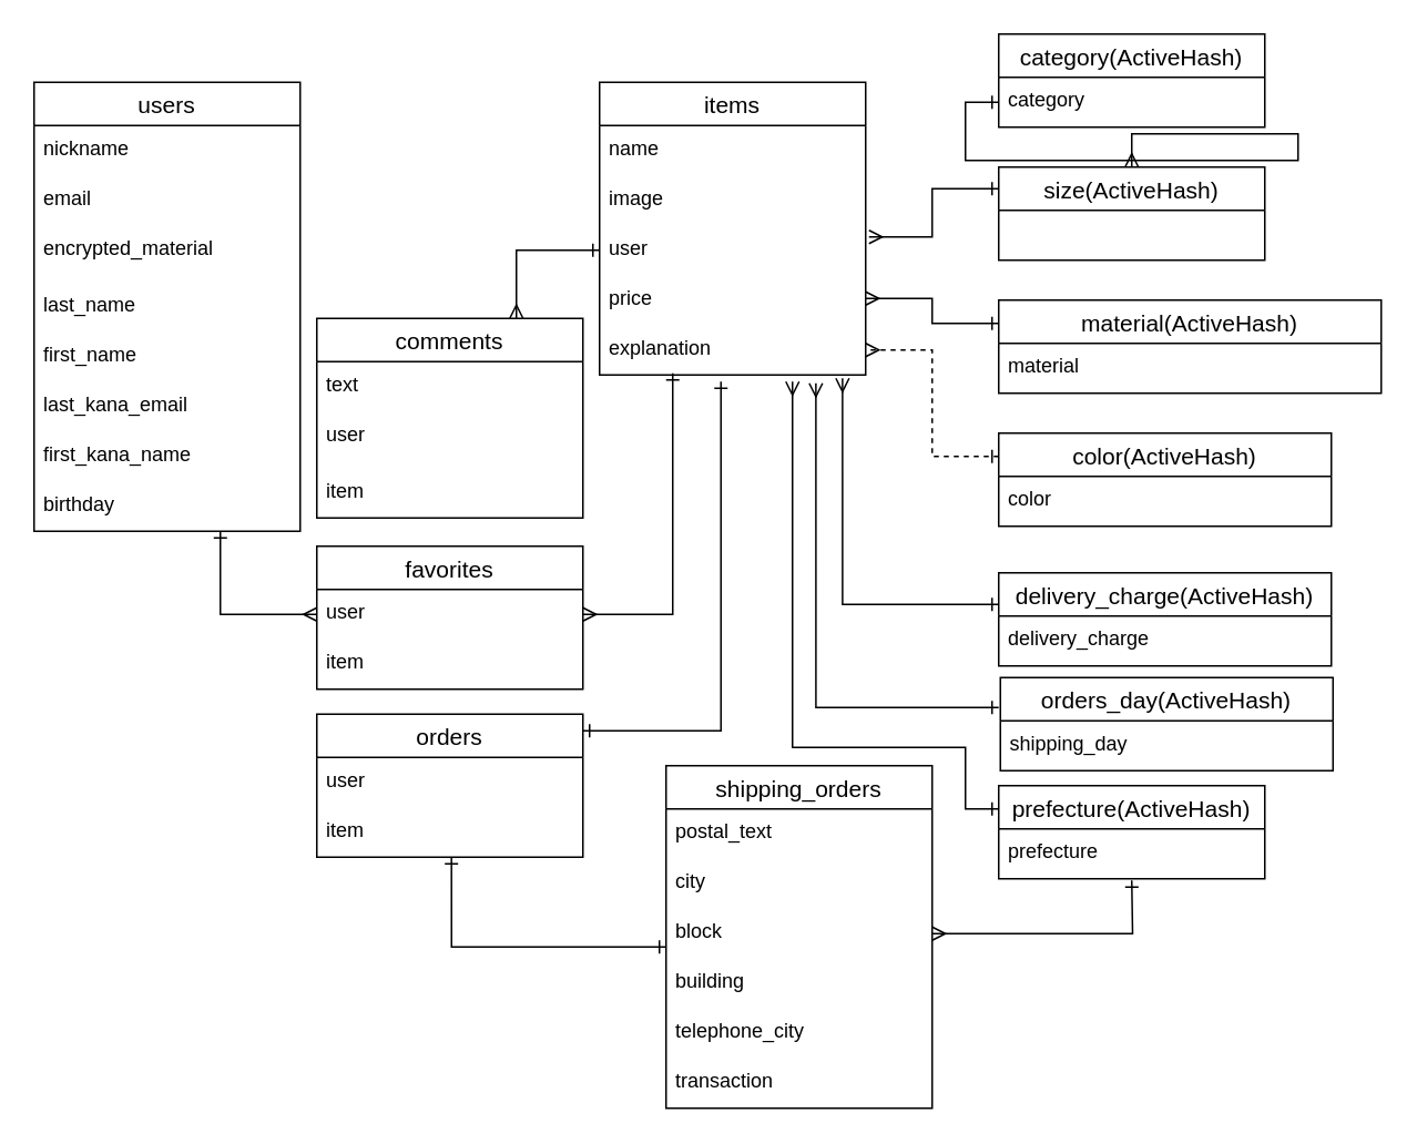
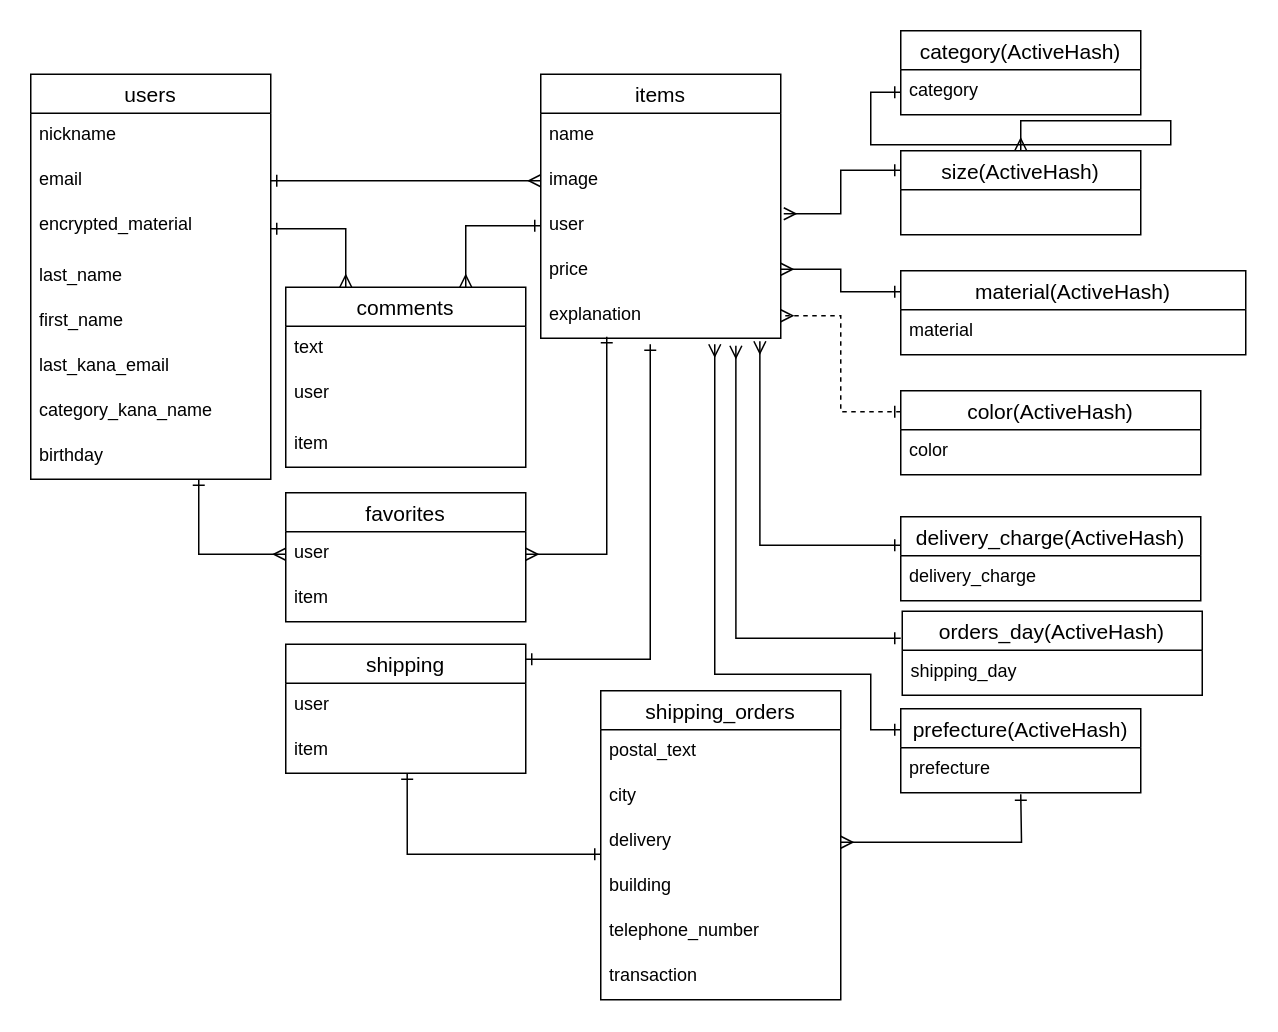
  <mxCell id="0" />
  <mxCell id="1" parent="0" />
  <mxCell id="2" value="users" style="swimlane;fontStyle=0;childLayout=stackLayout;horizontal=1;startSize=26;horizontalStack=0;resizeParent=1;resizeParentMax=0;resizeLast=0;collapsible=1;marginBottom=0;align=center;fontSize=14;" parent="1" vertex="1"><mxGeometry x="20" y="49" width="160" height="270" as="geometry" /></mxCell>
  <mxCell id="3" value="nickname" style="text;strokeColor=none;fillColor=none;spacingLeft=4;spacingRight=4;overflow=hidden;rotatable=0;points=[[0,0.5],[1,0.5]];portConstraint=eastwest;fontSize=12;" parent="2" vertex="1"><mxGeometry y="26" width="160" height="30" as="geometry" /></mxCell>
  <mxCell id="4" value="email" style="text;strokeColor=none;fillColor=none;spacingLeft=4;spacingRight=4;overflow=hidden;rotatable=0;points=[[0,0.5],[1,0.5]];portConstraint=eastwest;fontSize=12;" parent="2" vertex="1"><mxGeometry y="56" width="160" height="30" as="geometry" /></mxCell>
  <mxCell id="5" value="encrypted_material" style="text;strokeColor=none;fillColor=none;spacingLeft=4;spacingRight=4;overflow=hidden;rotatable=0;points=[[0,0.5],[1,0.5]];portConstraint=eastwest;fontSize=12;" parent="2" vertex="1"><mxGeometry y="86" width="160" height="34" as="geometry" /></mxCell>
  <mxCell id="6" value="last_name" style="text;strokeColor=none;fillColor=none;spacingLeft=4;spacingRight=4;overflow=hidden;rotatable=0;points=[[0,0.5],[1,0.5]];portConstraint=eastwest;fontSize=12;" parent="2" vertex="1"><mxGeometry y="120" width="160" height="30" as="geometry" /></mxCell>
  <mxCell id="7" value="first_name" style="text;strokeColor=none;fillColor=none;spacingLeft=4;spacingRight=4;overflow=hidden;rotatable=0;points=[[0,0.5],[1,0.5]];portConstraint=eastwest;fontSize=12;" parent="2" vertex="1"><mxGeometry y="150" width="160" height="30" as="geometry" /></mxCell>
  <mxCell id="8" value="last_kana_email" style="text;strokeColor=none;fillColor=none;spacingLeft=4;spacingRight=4;overflow=hidden;rotatable=0;points=[[0,0.5],[1,0.5]];portConstraint=eastwest;fontSize=12;" parent="2" vertex="1"><mxGeometry y="180" width="160" height="30" as="geometry" /></mxCell>
- <mxCell id="9" value="first_kana_name" style="text;strokeColor=none;fillColor=none;spacingLeft=4;spacingRight=4;overflow=hidden;rotatable=0;points=[[0,0.5],[1,0.5]];portConstraint=eastwest;fontSize=12;" parent="2" vertex="1"><mxGeometry y="210" width="160" height="30" as="geometry" /></mxCell>
+ <mxCell id="9" value="category_kana_name" style="text;strokeColor=none;fillColor=none;spacingLeft=4;spacingRight=4;overflow=hidden;rotatable=0;points=[[0,0.5],[1,0.5]];portConstraint=eastwest;fontSize=12;" parent="2" vertex="1"><mxGeometry y="210" width="160" height="30" as="geometry" /></mxCell>
  <mxCell id="10" value="birthday" style="text;strokeColor=none;fillColor=none;spacingLeft=4;spacingRight=4;overflow=hidden;rotatable=0;points=[[0,0.5],[1,0.5]];portConstraint=eastwest;fontSize=12;" parent="2" vertex="1"><mxGeometry y="240" width="160" height="30" as="geometry" /></mxCell>
  <mxCell id="11" value="items" style="swimlane;fontStyle=0;childLayout=stackLayout;horizontal=1;startSize=26;horizontalStack=0;resizeParent=1;resizeParentMax=0;resizeLast=0;collapsible=1;marginBottom=0;align=center;fontSize=14;" parent="1" vertex="1"><mxGeometry x="360" y="49" width="160" height="176" as="geometry" /></mxCell>
  <mxCell id="12" value="name" style="text;strokeColor=none;fillColor=none;spacingLeft=4;spacingRight=4;overflow=hidden;rotatable=0;points=[[0,0.5],[1,0.5]];portConstraint=eastwest;fontSize=12;" parent="11" vertex="1"><mxGeometry y="26" width="160" height="30" as="geometry" /></mxCell>
  <mxCell id="13" value="image" style="text;strokeColor=none;fillColor=none;spacingLeft=4;spacingRight=4;overflow=hidden;rotatable=0;points=[[0,0.5],[1,0.5]];portConstraint=eastwest;fontSize=12;shadow=0;" parent="11" vertex="1"><mxGeometry y="56" width="160" height="30" as="geometry" /></mxCell>
  <mxCell id="14" value="user" style="text;strokeColor=none;fillColor=none;spacingLeft=4;spacingRight=4;overflow=hidden;rotatable=0;points=[[0,0.5],[1,0.5]];portConstraint=eastwest;fontSize=12;shadow=0;" parent="11" vertex="1"><mxGeometry y="86" width="160" height="30" as="geometry" /></mxCell>
  <mxCell id="15" value="price" style="text;strokeColor=none;fillColor=none;spacingLeft=4;spacingRight=4;overflow=hidden;rotatable=0;points=[[0,0.5],[1,0.5]];portConstraint=eastwest;fontSize=12;" parent="11" vertex="1"><mxGeometry y="116" width="160" height="30" as="geometry" /></mxCell>
  <mxCell id="16" value="explanation" style="text;strokeColor=none;fillColor=none;spacingLeft=4;spacingRight=4;overflow=hidden;rotatable=0;points=[[0,0.5],[1,0.5]];portConstraint=eastwest;fontSize=12;shadow=0;" parent="11" vertex="1"><mxGeometry y="146" width="160" height="30" as="geometry" /></mxCell>
- <mxCell id="18" value="orders" style="swimlane;fontStyle=0;childLayout=stackLayout;horizontal=1;startSize=26;horizontalStack=0;resizeParent=1;resizeParentMax=0;resizeLast=0;collapsible=1;marginBottom=0;align=center;fontSize=14;shadow=0;" parent="1" vertex="1"><mxGeometry x="190" y="429" width="160" height="86" as="geometry" /></mxCell>
+ <mxCell id="17" style="edgeStyle=orthogonalEdgeStyle;rounded=0;orthogonalLoop=1;jettySize=auto;html=1;exitX=1;exitY=0.5;exitDx=0;exitDy=0;endArrow=ERmany;endFill=0;startArrow=ERone;startFill=0;entryX=0;entryY=0.5;entryDx=0;entryDy=0;" parent="1" source="4" target="13" edge="1"><mxGeometry relative="1" as="geometry"><mxPoint x="550" y="169" as="targetPoint" /></mxGeometry></mxCell>
+ <mxCell id="18" value="shipping" style="swimlane;fontStyle=0;childLayout=stackLayout;horizontal=1;startSize=26;horizontalStack=0;resizeParent=1;resizeParentMax=0;resizeLast=0;collapsible=1;marginBottom=0;align=center;fontSize=14;shadow=0;" parent="1" vertex="1"><mxGeometry x="190" y="429" width="160" height="86" as="geometry" /></mxCell>
  <mxCell id="19" value="user" style="text;strokeColor=none;fillColor=none;spacingLeft=4;spacingRight=4;overflow=hidden;rotatable=0;points=[[0,0.5],[1,0.5]];portConstraint=eastwest;fontSize=12;" parent="18" vertex="1"><mxGeometry y="26" width="160" height="30" as="geometry" /></mxCell>
  <mxCell id="20" value="item" style="text;strokeColor=none;fillColor=none;spacingLeft=4;spacingRight=4;overflow=hidden;rotatable=0;points=[[0,0.5],[1,0.5]];portConstraint=eastwest;fontSize=12;" parent="18" vertex="1"><mxGeometry y="56" width="160" height="30" as="geometry" /></mxCell>
  <mxCell id="21" style="edgeStyle=orthogonalEdgeStyle;rounded=0;orthogonalLoop=1;jettySize=auto;html=1;startArrow=ERone;startFill=0;endArrow=ERone;endFill=0;" parent="1" edge="1"><mxGeometry relative="1" as="geometry"><mxPoint x="433" y="229" as="targetPoint" /><mxPoint x="350" y="439" as="sourcePoint" /><Array as="points"><mxPoint x="350" y="439" /><mxPoint x="433" y="439" /></Array></mxGeometry></mxCell>
  <mxCell id="22" value="shipping_orders" style="swimlane;fontStyle=0;childLayout=stackLayout;horizontal=1;startSize=26;horizontalStack=0;resizeParent=1;resizeParentMax=0;resizeLast=0;collapsible=1;marginBottom=0;align=center;fontSize=14;shadow=0;" parent="1" vertex="1"><mxGeometry x="400" y="460" width="160" height="206" as="geometry" /></mxCell>
  <mxCell id="23" value="postal_text" style="text;strokeColor=none;fillColor=none;spacingLeft=4;spacingRight=4;overflow=hidden;rotatable=0;points=[[0,0.5],[1,0.5]];portConstraint=eastwest;fontSize=12;" parent="22" vertex="1"><mxGeometry y="26" width="160" height="30" as="geometry" /></mxCell>
  <mxCell id="24" value="city" style="text;strokeColor=none;fillColor=none;spacingLeft=4;spacingRight=4;overflow=hidden;rotatable=0;points=[[0,0.5],[1,0.5]];portConstraint=eastwest;fontSize=12;" parent="22" vertex="1"><mxGeometry y="56" width="160" height="30" as="geometry" /></mxCell>
- <mxCell id="25" value="block" style="text;strokeColor=none;fillColor=none;spacingLeft=4;spacingRight=4;overflow=hidden;rotatable=0;points=[[0,0.5],[1,0.5]];portConstraint=eastwest;fontSize=12;" parent="22" vertex="1"><mxGeometry y="86" width="160" height="30" as="geometry" /></mxCell>
+ <mxCell id="25" value="delivery" style="text;strokeColor=none;fillColor=none;spacingLeft=4;spacingRight=4;overflow=hidden;rotatable=0;points=[[0,0.5],[1,0.5]];portConstraint=eastwest;fontSize=12;" parent="22" vertex="1"><mxGeometry y="86" width="160" height="30" as="geometry" /></mxCell>
  <mxCell id="26" value="building" style="text;strokeColor=none;fillColor=none;spacingLeft=4;spacingRight=4;overflow=hidden;rotatable=0;points=[[0,0.5],[1,0.5]];portConstraint=eastwest;fontSize=12;" parent="22" vertex="1"><mxGeometry y="116" width="160" height="30" as="geometry" /></mxCell>
- <mxCell id="27" value="telephone_city" style="text;strokeColor=none;fillColor=none;spacingLeft=4;spacingRight=4;overflow=hidden;rotatable=0;points=[[0,0.5],[1,0.5]];portConstraint=eastwest;fontSize=12;" parent="22" vertex="1"><mxGeometry y="146" width="160" height="30" as="geometry" /></mxCell>
+ <mxCell id="27" value="telephone_number" style="text;strokeColor=none;fillColor=none;spacingLeft=4;spacingRight=4;overflow=hidden;rotatable=0;points=[[0,0.5],[1,0.5]];portConstraint=eastwest;fontSize=12;" parent="22" vertex="1"><mxGeometry y="146" width="160" height="30" as="geometry" /></mxCell>
  <mxCell id="28" value="transaction" style="text;strokeColor=none;fillColor=none;spacingLeft=4;spacingRight=4;overflow=hidden;rotatable=0;points=[[0,0.5],[1,0.5]];portConstraint=eastwest;fontSize=12;" parent="22" vertex="1"><mxGeometry y="176" width="160" height="30" as="geometry" /></mxCell>
  <mxCell id="29" style="edgeStyle=orthogonalEdgeStyle;rounded=0;orthogonalLoop=1;jettySize=auto;html=1;startArrow=ERone;startFill=0;endArrow=ERone;endFill=0;exitX=0.506;exitY=1;exitDx=0;exitDy=0;exitPerimeter=0;" parent="1" source="20" edge="1"><mxGeometry relative="1" as="geometry"><mxPoint x="260" y="519" as="sourcePoint" /><Array as="points"><mxPoint x="271" y="569" /></Array><mxPoint x="400" y="569" as="targetPoint" /></mxGeometry></mxCell>
  <mxCell id="30" value="category(ActiveHash)" style="swimlane;fontStyle=0;childLayout=stackLayout;horizontal=1;startSize=26;horizontalStack=0;resizeParent=1;resizeParentMax=0;resizeLast=0;collapsible=1;marginBottom=0;align=center;fontSize=14;" parent="1" vertex="1"><mxGeometry x="600" y="20" width="160" height="56" as="geometry" /></mxCell>
  <mxCell id="31" value="category" style="text;strokeColor=none;fillColor=none;spacingLeft=4;spacingRight=4;overflow=hidden;rotatable=0;points=[[0,0.5],[1,0.5]];portConstraint=eastwest;fontSize=12;" parent="30" vertex="1"><mxGeometry y="26" width="160" height="30" as="geometry" /></mxCell>
  <mxCell id="32" style="edgeStyle=orthogonalEdgeStyle;rounded=0;orthogonalLoop=1;jettySize=auto;html=1;exitX=0;exitY=0.25;exitDx=0;exitDy=0;startArrow=ERone;startFill=0;endArrow=ERmany;endFill=0;" parent="1" edge="1"><mxGeometry relative="1" as="geometry"><mxPoint x="600" y="113" as="sourcePoint" /><mxPoint x="522" y="142" as="targetPoint" /><Array as="points"><mxPoint x="560" y="113" /><mxPoint x="560" y="142" /></Array></mxGeometry></mxCell>
  <mxCell id="33" value="size(ActiveHash)" style="swimlane;fontStyle=0;childLayout=stackLayout;horizontal=1;startSize=26;horizontalStack=0;resizeParent=1;resizeParentMax=0;resizeLast=0;collapsible=1;marginBottom=0;align=center;fontSize=14;" parent="1" vertex="1"><mxGeometry x="600" y="100" width="160" height="56" as="geometry" /></mxCell>
  <mxCell id="34" style="edgeStyle=orthogonalEdgeStyle;rounded=0;orthogonalLoop=1;jettySize=auto;html=1;exitX=0;exitY=0.25;exitDx=0;exitDy=0;startArrow=ERone;startFill=0;endArrow=ERmany;endFill=0;" parent="1" source="35" edge="1"><mxGeometry relative="1" as="geometry"><Array as="points"><mxPoint x="560" y="194" /><mxPoint x="560" y="179" /></Array><mxPoint x="520" y="179" as="targetPoint" /></mxGeometry></mxCell>
  <mxCell id="35" value="material(ActiveHash)" style="swimlane;fontStyle=0;childLayout=stackLayout;horizontal=1;startSize=26;horizontalStack=0;resizeParent=1;resizeParentMax=0;resizeLast=0;collapsible=1;marginBottom=0;align=center;fontSize=14;" parent="1" vertex="1"><mxGeometry x="600" y="180" width="230" height="56" as="geometry" /></mxCell>
  <mxCell id="36" value="material" style="text;strokeColor=none;fillColor=none;spacingLeft=4;spacingRight=4;overflow=hidden;rotatable=0;points=[[0,0.5],[1,0.5]];portConstraint=eastwest;fontSize=12;" parent="35" vertex="1"><mxGeometry y="26" width="230" height="30" as="geometry" /></mxCell>
  <mxCell id="37" style="edgeStyle=orthogonalEdgeStyle;rounded=0;orthogonalLoop=1;jettySize=auto;html=1;exitX=0;exitY=0.25;exitDx=0;exitDy=0;startArrow=ERone;startFill=0;endArrow=ERmany;endFill=0;" parent="1" source="39" edge="1"><mxGeometry relative="1" as="geometry"><mxPoint x="476" y="229" as="targetPoint" /><Array as="points"><mxPoint x="580" y="486" /><mxPoint x="580" y="449" /><mxPoint x="476" y="449" /></Array></mxGeometry></mxCell>
  <mxCell id="38" style="edgeStyle=orthogonalEdgeStyle;rounded=0;orthogonalLoop=1;jettySize=auto;html=1;startArrow=ERone;startFill=0;endArrow=ERmany;endFill=0;entryX=1;entryY=0.5;entryDx=0;entryDy=0;" parent="1" target="25" edge="1"><mxGeometry relative="1" as="geometry"><mxPoint x="750" y="479" as="targetPoint" /><mxPoint x="680" y="529" as="sourcePoint" /></mxGeometry></mxCell>
  <mxCell id="39" value="prefecture(ActiveHash)" style="swimlane;fontStyle=0;childLayout=stackLayout;horizontal=1;startSize=26;horizontalStack=0;resizeParent=1;resizeParentMax=0;resizeLast=0;collapsible=1;marginBottom=0;align=center;fontSize=14;" parent="1" vertex="1"><mxGeometry x="600" y="472" width="160" height="56" as="geometry" /></mxCell>
  <mxCell id="40" value="prefecture" style="text;strokeColor=none;fillColor=none;spacingLeft=4;spacingRight=4;overflow=hidden;rotatable=0;points=[[0,0.5],[1,0.5]];portConstraint=eastwest;fontSize=12;" parent="39" vertex="1"><mxGeometry y="26" width="160" height="30" as="geometry" /></mxCell>
  <mxCell id="41" style="edgeStyle=orthogonalEdgeStyle;rounded=0;orthogonalLoop=1;jettySize=auto;html=1;exitX=0;exitY=0.25;exitDx=0;exitDy=0;startArrow=ERone;startFill=0;endArrow=ERmany;endFill=0;dashed=1;" parent="1" source="42" target="16" edge="1"><mxGeometry relative="1" as="geometry"><Array as="points"><mxPoint x="560" y="274" /><mxPoint x="560" y="210" /></Array></mxGeometry></mxCell>
  <mxCell id="42" value="color(ActiveHash)" style="swimlane;fontStyle=0;childLayout=stackLayout;horizontal=1;startSize=26;horizontalStack=0;resizeParent=1;resizeParentMax=0;resizeLast=0;collapsible=1;marginBottom=0;align=center;fontSize=14;" parent="1" vertex="1"><mxGeometry x="600" y="260" width="200" height="56" as="geometry" /></mxCell>
  <mxCell id="43" value="color" style="text;strokeColor=none;fillColor=none;spacingLeft=4;spacingRight=4;overflow=hidden;rotatable=0;points=[[0,0.5],[1,0.5]];portConstraint=eastwest;fontSize=12;" parent="42" vertex="1"><mxGeometry y="26" width="200" height="30" as="geometry" /></mxCell>
  <mxCell id="44" style="edgeStyle=orthogonalEdgeStyle;rounded=0;orthogonalLoop=1;jettySize=auto;html=1;exitX=0;exitY=0.5;exitDx=0;exitDy=0;endArrow=ERmany;endFill=0;startArrow=ERone;startFill=0;" parent="1" source="31" target="33" edge="1"><mxGeometry relative="1" as="geometry" /></mxCell>
  <mxCell id="45" value="delivery_charge(ActiveHash)" style="swimlane;fontStyle=0;childLayout=stackLayout;horizontal=1;startSize=26;horizontalStack=0;resizeParent=1;resizeParentMax=0;resizeLast=0;collapsible=1;marginBottom=0;align=center;fontSize=14;" parent="1" vertex="1"><mxGeometry x="600" y="344" width="200" height="56" as="geometry" /></mxCell>
  <mxCell id="46" value="delivery_charge" style="text;strokeColor=none;fillColor=none;spacingLeft=4;spacingRight=4;overflow=hidden;rotatable=0;points=[[0,0.5],[1,0.5]];portConstraint=eastwest;fontSize=12;" parent="45" vertex="1"><mxGeometry y="26" width="200" height="30" as="geometry" /></mxCell>
  <mxCell id="47" style="edgeStyle=orthogonalEdgeStyle;rounded=0;orthogonalLoop=1;jettySize=auto;html=1;exitX=0;exitY=0.25;exitDx=0;exitDy=0;startArrow=ERone;startFill=0;endArrow=ERmany;endFill=0;entryX=0.913;entryY=1.067;entryDx=0;entryDy=0;entryPerimeter=0;" parent="1" target="16" edge="1"><mxGeometry relative="1" as="geometry"><Array as="points"><mxPoint x="506" y="363" /></Array><mxPoint x="600" y="363" as="sourcePoint" /><mxPoint x="520" y="299" as="targetPoint" /></mxGeometry></mxCell>
  <mxCell id="48" value="orders_day(ActiveHash)" style="swimlane;fontStyle=0;childLayout=stackLayout;horizontal=1;startSize=26;horizontalStack=0;resizeParent=1;resizeParentMax=0;resizeLast=0;collapsible=1;marginBottom=0;align=center;fontSize=14;" parent="1" vertex="1"><mxGeometry x="601" y="407" width="200" height="56" as="geometry" /></mxCell>
  <mxCell id="49" value="shipping_day" style="text;strokeColor=none;fillColor=none;spacingLeft=4;spacingRight=4;overflow=hidden;rotatable=0;points=[[0,0.5],[1,0.5]];portConstraint=eastwest;fontSize=12;" parent="48" vertex="1"><mxGeometry y="26" width="200" height="30" as="geometry" /></mxCell>
  <mxCell id="50" style="edgeStyle=orthogonalEdgeStyle;rounded=0;orthogonalLoop=1;jettySize=auto;html=1;exitX=0;exitY=0.25;exitDx=0;exitDy=0;startArrow=ERone;startFill=0;endArrow=ERmany;endFill=0;entryX=0.813;entryY=1.167;entryDx=0;entryDy=0;entryPerimeter=0;" parent="1" target="16" edge="1"><mxGeometry relative="1" as="geometry"><Array as="points"><mxPoint x="490" y="425" /></Array><mxPoint x="600" y="424.99" as="sourcePoint" /><mxPoint x="506.08" y="289" as="targetPoint" /></mxGeometry></mxCell>
  <mxCell id="51" value="favorites" style="swimlane;fontStyle=0;childLayout=stackLayout;horizontal=1;startSize=26;horizontalStack=0;resizeParent=1;resizeParentMax=0;resizeLast=0;collapsible=1;marginBottom=0;align=center;fontSize=14;shadow=0;" parent="1" vertex="1"><mxGeometry x="190" y="328" width="160" height="86" as="geometry" /></mxCell>
  <mxCell id="52" value="user" style="text;strokeColor=none;fillColor=none;spacingLeft=4;spacingRight=4;overflow=hidden;rotatable=0;points=[[0,0.5],[1,0.5]];portConstraint=eastwest;fontSize=12;" parent="51" vertex="1"><mxGeometry y="26" width="160" height="30" as="geometry" /></mxCell>
  <mxCell id="53" value="item" style="text;strokeColor=none;fillColor=none;spacingLeft=4;spacingRight=4;overflow=hidden;rotatable=0;points=[[0,0.5],[1,0.5]];portConstraint=eastwest;fontSize=12;" vertex="1" parent="51"><mxGeometry y="56" width="160" height="30" as="geometry" /></mxCell>
  <mxCell id="54" style="edgeStyle=orthogonalEdgeStyle;rounded=0;orthogonalLoop=1;jettySize=auto;html=1;startArrow=ERmany;startFill=0;endArrow=ERone;endFill=0;exitX=0;exitY=0.5;exitDx=0;exitDy=0;" parent="1" edge="1" source="52"><mxGeometry relative="1" as="geometry"><mxPoint x="190" y="356" as="sourcePoint" /><mxPoint x="132" y="319" as="targetPoint" /><Array as="points"><mxPoint x="132" y="369" /></Array></mxGeometry></mxCell>
  <mxCell id="55" value="comments" style="swimlane;fontStyle=0;childLayout=stackLayout;horizontal=1;startSize=26;horizontalStack=0;resizeParent=1;resizeParentMax=0;resizeLast=0;collapsible=1;marginBottom=0;align=center;fontSize=14;shadow=0;" vertex="1" parent="1"><mxGeometry x="190" y="191" width="160" height="120" as="geometry" /></mxCell>
  <mxCell id="56" value="text" style="text;strokeColor=none;fillColor=none;spacingLeft=4;spacingRight=4;overflow=hidden;rotatable=0;points=[[0,0.5],[1,0.5]];portConstraint=eastwest;fontSize=12;" vertex="1" parent="55"><mxGeometry y="26" width="160" height="30" as="geometry" /></mxCell>
  <mxCell id="57" value="user" style="text;strokeColor=none;fillColor=none;spacingLeft=4;spacingRight=4;overflow=hidden;rotatable=0;points=[[0,0.5],[1,0.5]];portConstraint=eastwest;fontSize=12;" vertex="1" parent="55"><mxGeometry y="56" width="160" height="34" as="geometry" /></mxCell>
  <mxCell id="58" value="item" style="text;strokeColor=none;fillColor=none;spacingLeft=4;spacingRight=4;overflow=hidden;rotatable=0;points=[[0,0.5],[1,0.5]];portConstraint=eastwest;fontSize=12;" parent="55" vertex="1"><mxGeometry y="90" width="160" height="30" as="geometry" /></mxCell>
+ <mxCell id="59" style="edgeStyle=orthogonalEdgeStyle;rounded=0;orthogonalLoop=1;jettySize=auto;html=1;exitX=1;exitY=0.5;exitDx=0;exitDy=0;endArrow=ERmany;endFill=0;startArrow=ERone;startFill=0;entryX=0.25;entryY=0;entryDx=0;entryDy=0;" edge="1" parent="1" source="5" target="55"><mxGeometry relative="1" as="geometry"><mxPoint x="360" y="155" as="targetPoint" /><mxPoint x="180" y="155" as="sourcePoint" /></mxGeometry></mxCell>
  <mxCell id="60" style="edgeStyle=orthogonalEdgeStyle;rounded=0;orthogonalLoop=1;jettySize=auto;html=1;exitX=0;exitY=0.5;exitDx=0;exitDy=0;endArrow=ERmany;endFill=0;startArrow=ERone;startFill=0;entryX=0.75;entryY=0;entryDx=0;entryDy=0;" edge="1" parent="1" source="14" target="55"><mxGeometry relative="1" as="geometry"><mxPoint x="310" y="178" as="targetPoint" /><mxPoint x="260" y="139" as="sourcePoint" /></mxGeometry></mxCell>
  <mxCell id="61" style="edgeStyle=orthogonalEdgeStyle;rounded=0;orthogonalLoop=1;jettySize=auto;html=1;startArrow=ERmany;startFill=0;endArrow=ERone;endFill=0;entryX=0.275;entryY=0.967;entryDx=0;entryDy=0;entryPerimeter=0;exitX=1;exitY=0.5;exitDx=0;exitDy=0;" parent="1" target="16" edge="1" source="52"><mxGeometry relative="1" as="geometry"><mxPoint x="350" y="369.998" as="sourcePoint" /><mxPoint x="262.08" y="249.98" as="targetPoint" /><Array as="points"><mxPoint x="404" y="369" /></Array></mxGeometry></mxCell>
